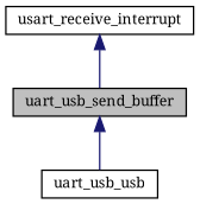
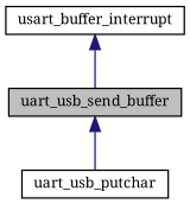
  digraph {
    fontname="Noto Serif"
    rankdir=TB
    node [color=black fillcolor=white fontname="Noto Serif" fontsize=10 shape=record style=filled]
    edge [color=midnightblue dir=back fontname="Noto Serif" fontsize=10 labelfontname="FreeSans.ttf" labelfontsize=10 style=solid]
    n1 [fillcolor=grey75 fontcolor=black height=0.2 label=uart_usb_send_buffer width=0.4]
-   n2 [height=0.2 label=uart_usb_usb width=0.4]
-   n3 [height=0.2 label=usart_receive_interrupt width=0.4]
+   n2 [height=0.2 label=uart_usb_putchar width=0.4]
+   n3 [height=0.2 label=usart_buffer_interrupt width=0.4]
    n1 -> n2
    n3 -> n1
  }
